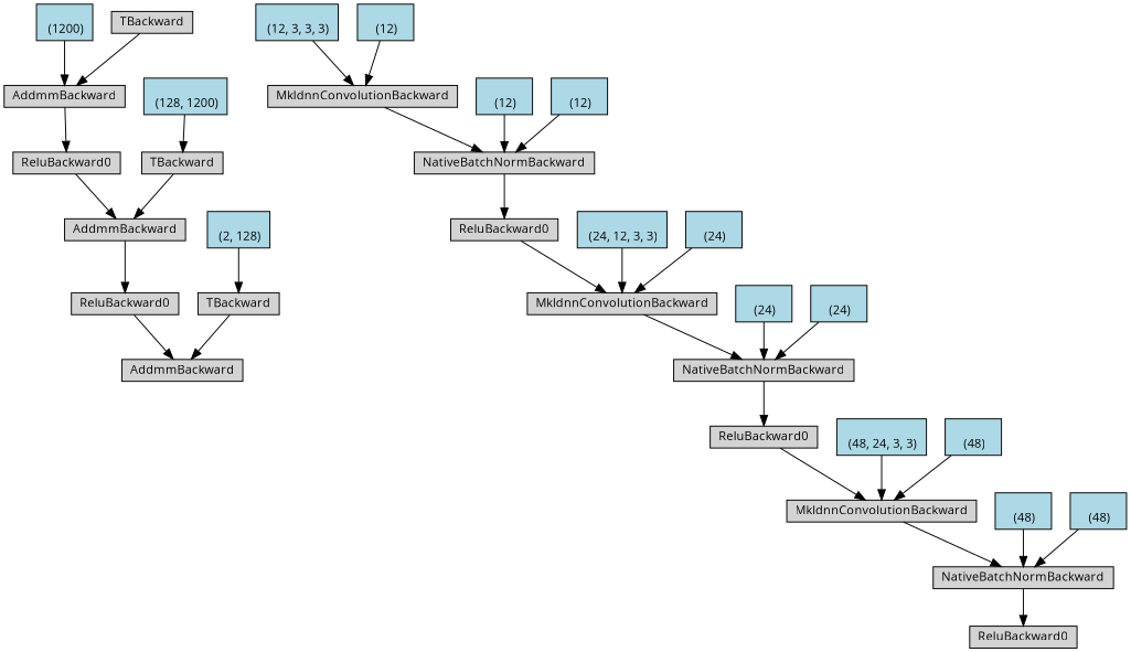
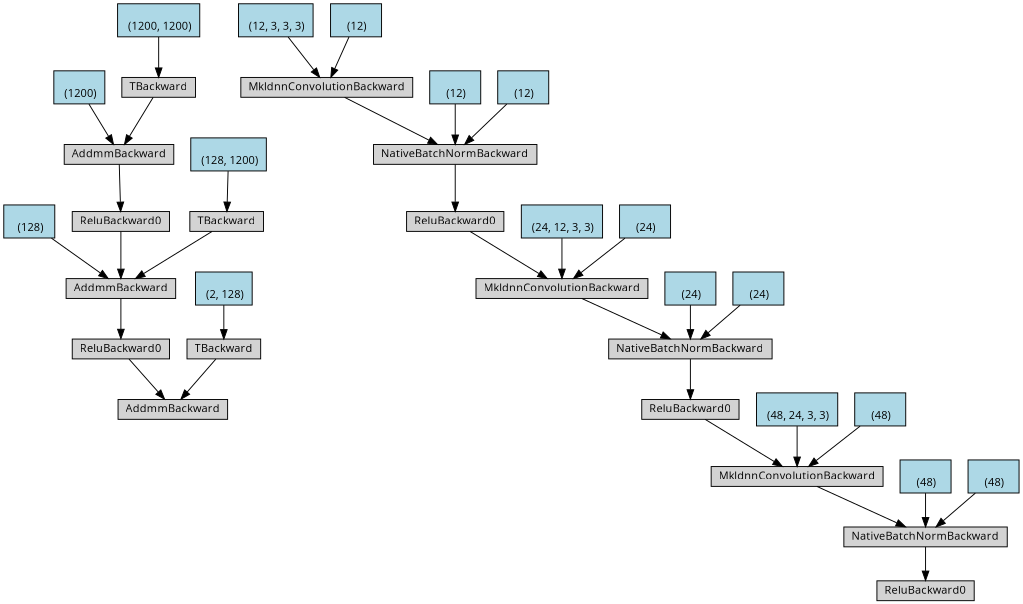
  digraph {
    fontname="Open Sans"
    node [align=left fontname="Open Sans" fontsize=12 ranksep=0.1 shape=box style=filled]
    edge [fontname="Open Sans"]
    n1 [height=0.2 label=AddmmBackward]
    n2 [height=0.2 label=ReluBackward0]
    n3 [height=0.2 label=AddmmBackward]
+   n4 [fillcolor=lightblue height=0.2 label="\n (128)"]
    n5 [height=0.2 label=ReluBackward0]
    n6 [height=0.2 label=AddmmBackward]
    n7 [fillcolor=lightblue height=0.2 label="\n (1200)"]
    n8 [height=0.2 label=ReluBackward0]
    n9 [height=0.2 label=NativeBatchNormBackward]
    n10 [height=0.2 label=MkldnnConvolutionBackward]
    n11 [height=0.2 label=ReluBackward0]
    n12 [height=0.2 label=NativeBatchNormBackward]
    n13 [height=0.2 label=MkldnnConvolutionBackward]
    n14 [height=0.2 label=ReluBackward0]
    n15 [height=0.2 label=NativeBatchNormBackward]
    n16 [height=0.2 label=MkldnnConvolutionBackward]
    n17 [fillcolor=lightblue height=0.2 label="\n (12, 3, 3, 3)"]
    n18 [fillcolor=lightblue height=0.2 label="\n (12)"]
    n19 [fillcolor=lightblue height=0.2 label="\n (12)"]
    n20 [fillcolor=lightblue height=0.2 label="\n (12)"]
    n21 [fillcolor=lightblue height=0.2 label="\n (24, 12, 3, 3)"]
    n22 [fillcolor=lightblue height=0.2 label="\n (24)"]
    n23 [fillcolor=lightblue height=0.2 label="\n (24)"]
    n24 [fillcolor=lightblue height=0.2 label="\n (24)"]
    n25 [fillcolor=lightblue height=0.2 label="\n (48, 24, 3, 3)"]
    n26 [fillcolor=lightblue height=0.2 label="\n (48)"]
    n27 [fillcolor=lightblue height=0.2 label="\n (48)"]
    n28 [fillcolor=lightblue height=0.2 label="\n (48)"]
    n29 [height=0.2 label=TBackward]
+   n30 [fillcolor=lightblue height=0.2 label="\n (1200, 1200)"]
    n31 [height=0.2 label=TBackward]
    n32 [fillcolor=lightblue height=0.2 label="\n (128, 1200)"]
    n33 [height=0.2 label=TBackward]
    n34 [fillcolor=lightblue height=0.2 label="\n (2, 128)"]
    n2 -> n1
    n3 -> n2
+   n4 -> n3
    n5 -> n3
    n6 -> n5
    n7 -> n6
    n9 -> n8
    n10 -> n9
    n11 -> n10
    n12 -> n11
    n13 -> n12
    n14 -> n13
    n15 -> n14
    n16 -> n15
    n17 -> n16
    n18 -> n16
    n19 -> n15
    n20 -> n15
    n21 -> n13
    n22 -> n13
    n23 -> n12
    n24 -> n12
    n25 -> n10
    n26 -> n10
    n27 -> n9
    n28 -> n9
    n29 -> n6
+   n30 -> n29
    n31 -> n3
    n32 -> n31
    n33 -> n1
    n34 -> n33
  }
